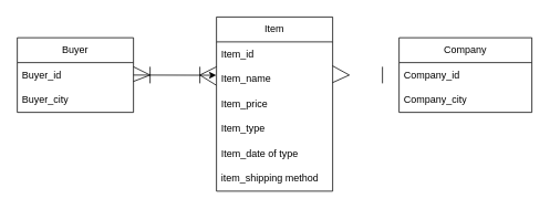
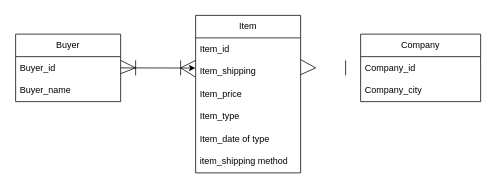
  <mxCell id="0" />
  <mxCell id="1" parent="0" />
  <mxCell id="2" value="Buyer" style="swimlane;fontStyle=0;childLayout=stackLayout;horizontal=1;startSize=30;horizontalStack=0;resizeParent=1;resizeParentMax=0;resizeLast=0;collapsible=1;marginBottom=0;whiteSpace=wrap;html=1;" parent="1" vertex="1"><mxGeometry x="20" y="45" width="140" height="90" as="geometry"><mxRectangle x="120" y="280" width="60" height="30" as="alternateBounds" /></mxGeometry></mxCell>
  <mxCell id="3" value="Buyer_id" style="text;strokeColor=none;fillColor=none;align=left;verticalAlign=middle;spacingLeft=4;spacingRight=4;overflow=hidden;points=[[0,0.5],[1,0.5]];portConstraint=eastwest;rotatable=0;whiteSpace=wrap;html=1;" parent="2" vertex="1"><mxGeometry y="30" width="140" height="30" as="geometry" /></mxCell>
  <mxCell id="4" value="" style="endArrow=none;html=1;rounded=0;exitX=0.999;exitY=0.758;exitDx=0;exitDy=0;exitPerimeter=0;" edge="1" parent="2" source="3"><mxGeometry width="50" height="50" relative="1" as="geometry"><mxPoint x="160" y="90" as="sourcePoint" /><mxPoint x="140" y="35" as="targetPoint" /><Array as="points"><mxPoint x="160" y="45" /></Array></mxGeometry></mxCell>
- <mxCell id="5" value="Buyer_city" style="text;strokeColor=none;fillColor=none;align=left;verticalAlign=middle;spacingLeft=4;spacingRight=4;overflow=hidden;points=[[0,0.5],[1,0.5]];portConstraint=eastwest;rotatable=0;whiteSpace=wrap;html=1;" parent="2" vertex="1"><mxGeometry y="60" width="140" height="30" as="geometry" /></mxCell>
+ <mxCell id="5" value="Buyer_name" style="text;strokeColor=none;fillColor=none;align=left;verticalAlign=middle;spacingLeft=4;spacingRight=4;overflow=hidden;points=[[0,0.5],[1,0.5]];portConstraint=eastwest;rotatable=0;whiteSpace=wrap;html=1;" parent="2" vertex="1"><mxGeometry y="60" width="140" height="30" as="geometry" /></mxCell>
  <mxCell id="6" value="Company" style="swimlane;fontStyle=0;childLayout=stackLayout;horizontal=1;startSize=30;horizontalStack=0;resizeParent=1;resizeParentMax=0;resizeLast=0;collapsible=1;marginBottom=0;whiteSpace=wrap;html=1;" parent="1" vertex="1"><mxGeometry x="480" y="45" width="160" height="90" as="geometry"><mxRectangle x="120" y="280" width="60" height="30" as="alternateBounds" /></mxGeometry></mxCell>
  <mxCell id="7" value="Company_id" style="text;strokeColor=none;fillColor=none;align=left;verticalAlign=middle;spacingLeft=4;spacingRight=4;overflow=hidden;points=[[0,0.5],[1,0.5]];portConstraint=eastwest;rotatable=0;whiteSpace=wrap;html=1;" parent="6" vertex="1"><mxGeometry y="30" width="160" height="30" as="geometry" /></mxCell>
  <mxCell id="8" style="edgeStyle=none;rounded=0;orthogonalLoop=1;jettySize=auto;html=1;exitX=1;exitY=0.5;exitDx=0;exitDy=0;" parent="6" source="7" target="7" edge="1"><mxGeometry relative="1" as="geometry" /></mxCell>
  <mxCell id="9" value="Company_city" style="text;strokeColor=none;fillColor=none;align=left;verticalAlign=middle;spacingLeft=4;spacingRight=4;overflow=hidden;points=[[0,0.5],[1,0.5]];portConstraint=eastwest;rotatable=0;whiteSpace=wrap;html=1;" vertex="1" parent="6"><mxGeometry y="60" width="160" height="30" as="geometry" /></mxCell>
  <mxCell id="10" value="Item" style="swimlane;fontStyle=0;childLayout=stackLayout;horizontal=1;startSize=30;horizontalStack=0;resizeParent=1;resizeParentMax=0;resizeLast=0;collapsible=1;marginBottom=0;whiteSpace=wrap;html=1;" parent="1" vertex="1"><mxGeometry x="260" y="20" width="140" height="210" as="geometry"><mxRectangle x="120" y="280" width="60" height="30" as="alternateBounds" /></mxGeometry></mxCell>
  <mxCell id="11" value="Item_id" style="text;strokeColor=none;fillColor=none;align=left;verticalAlign=middle;spacingLeft=4;spacingRight=4;overflow=hidden;points=[[0,0.5],[1,0.5]];portConstraint=eastwest;rotatable=0;whiteSpace=wrap;html=1;" parent="10" vertex="1"><mxGeometry y="30" width="140" height="30" as="geometry" /></mxCell>
- <mxCell id="12" value="Item_name" style="text;strokeColor=none;fillColor=none;align=left;verticalAlign=middle;spacingLeft=4;spacingRight=4;overflow=hidden;points=[[0,0.5],[1,0.5]];portConstraint=eastwest;rotatable=0;whiteSpace=wrap;html=1;" parent="10" vertex="1"><mxGeometry y="60" width="140" height="30" as="geometry" /></mxCell>
+ <mxCell id="12" value="Item_shipping" style="text;strokeColor=none;fillColor=none;align=left;verticalAlign=middle;spacingLeft=4;spacingRight=4;overflow=hidden;points=[[0,0.5],[1,0.5]];portConstraint=eastwest;rotatable=0;whiteSpace=wrap;html=1;" parent="10" vertex="1"><mxGeometry y="60" width="140" height="30" as="geometry" /></mxCell>
  <mxCell id="13" value="Item_price" style="text;strokeColor=none;fillColor=none;align=left;verticalAlign=middle;spacingLeft=4;spacingRight=4;overflow=hidden;points=[[0,0.5],[1,0.5]];portConstraint=eastwest;rotatable=0;whiteSpace=wrap;html=1;" parent="10" vertex="1"><mxGeometry y="90" width="140" height="30" as="geometry" /></mxCell>
  <mxCell id="14" value="Item_type" style="text;strokeColor=none;fillColor=none;align=left;verticalAlign=middle;spacingLeft=4;spacingRight=4;overflow=hidden;points=[[0,0.5],[1,0.5]];portConstraint=eastwest;rotatable=0;whiteSpace=wrap;html=1;" vertex="1" parent="10"><mxGeometry y="120" width="140" height="30" as="geometry" /></mxCell>
  <mxCell id="15" value="Item_date of type" style="text;strokeColor=none;fillColor=none;align=left;verticalAlign=middle;spacingLeft=4;spacingRight=4;overflow=hidden;points=[[0,0.5],[1,0.5]];portConstraint=eastwest;rotatable=0;whiteSpace=wrap;html=1;" parent="10" vertex="1"><mxGeometry y="150" width="140" height="30" as="geometry" /></mxCell>
  <mxCell id="16" value="item_shipping method" style="text;strokeColor=none;fillColor=none;align=left;verticalAlign=middle;spacingLeft=4;spacingRight=4;overflow=hidden;points=[[0,0.5],[1,0.5]];portConstraint=eastwest;rotatable=0;whiteSpace=wrap;html=1;" vertex="1" parent="10"><mxGeometry y="180" width="140" height="30" as="geometry" /></mxCell>
  <mxCell id="17" style="edgeStyle=none;rounded=0;orthogonalLoop=1;jettySize=auto;html=1;exitX=0.5;exitY=0;exitDx=0;exitDy=0;" parent="1" source="2" target="2" edge="1"><mxGeometry relative="1" as="geometry" /></mxCell>
  <mxCell id="18" value="" style="endArrow=classic;html=1;rounded=0;exitX=1;exitY=0.5;exitDx=0;exitDy=0;entryX=-0.002;entryY=0.341;entryDx=0;entryDy=0;entryPerimeter=0;" parent="1" source="3" target="12" edge="1"><mxGeometry width="50" height="50" relative="1" as="geometry"><mxPoint x="210" y="130" as="sourcePoint" /><mxPoint x="260" y="80" as="targetPoint" /></mxGeometry></mxCell>
  <mxCell id="19" value="" style="endArrow=none;html=1;rounded=0;" parent="1" edge="1"><mxGeometry width="50" height="50" relative="1" as="geometry"><mxPoint x="240" y="90" as="sourcePoint" /><mxPoint x="260" y="80" as="targetPoint" /></mxGeometry></mxCell>
  <mxCell id="20" value="" style="endArrow=none;html=1;rounded=0;entryX=-0.002;entryY=0.741;entryDx=0;entryDy=0;entryPerimeter=0;" parent="1" target="12" edge="1"><mxGeometry width="50" height="50" relative="1" as="geometry"><mxPoint x="240" y="90" as="sourcePoint" /><mxPoint x="260" y="80" as="targetPoint" /></mxGeometry></mxCell>
  <mxCell id="21" value="" style="endArrow=none;html=1;rounded=0;" parent="1" edge="1"><mxGeometry width="50" height="50" relative="1" as="geometry"><mxPoint x="240" y="100" as="sourcePoint" /><mxPoint x="240" y="80" as="targetPoint" /></mxGeometry></mxCell>
  <mxCell id="22" value="" style="endArrow=none;html=1;rounded=0;" parent="1" edge="1"><mxGeometry width="50" height="50" relative="1" as="geometry"><mxPoint x="180" y="80" as="sourcePoint" /><mxPoint x="180" y="100" as="targetPoint" /></mxGeometry></mxCell>
  <mxCell id="23" value="" style="endArrow=none;html=1;rounded=0;entryX=0.999;entryY=0.965;entryDx=0;entryDy=0;entryPerimeter=0;" parent="1" target="11" edge="1"><mxGeometry width="50" height="50" relative="1" as="geometry"><mxPoint x="420" y="90" as="sourcePoint" /><mxPoint x="440" y="70" as="targetPoint" /></mxGeometry></mxCell>
  <mxCell id="24" value="" style="endArrow=none;html=1;rounded=0;entryX=0.999;entryY=0.637;entryDx=0;entryDy=0;entryPerimeter=0;" parent="1" target="12" edge="1"><mxGeometry width="50" height="50" relative="1" as="geometry"><mxPoint x="420" y="90" as="sourcePoint" /><mxPoint x="410" y="89" as="targetPoint" /></mxGeometry></mxCell>
  <mxCell id="25" value="" style="endArrow=none;html=1;rounded=0;" parent="1" edge="1"><mxGeometry width="50" height="50" relative="1" as="geometry"><mxPoint x="460" y="100" as="sourcePoint" /><mxPoint x="460" y="80" as="targetPoint" /></mxGeometry></mxCell>
